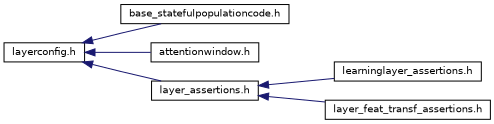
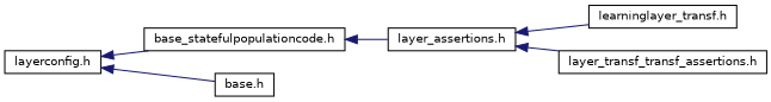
  digraph {
    rankdir=LR
    node [color=black fillcolor=white fontname=Helvetica fontsize=10 shape=record style=filled]
    edge [color=midnightblue dir=back fontname=Helvetica fontsize=10 labelfontname=Helvetica labelfontsize=10 style=solid]
    n1 [height=0.2 label="layerconfig.h" width=0.4]
    n2 [height=0.2 label="base_statefulpopulationcode.h" width=0.4]
-   n3 [height=0.2 label="attentionwindow.h" width=0.4]
+   n3 [height=0.2 label="base.h" width=0.4]
    n4 [height=0.2 label="layer_assertions.h" width=0.4]
-   n5 [height=0.2 label="learninglayer_assertions.h" width=0.4]
-   n6 [height=0.2 label="layer_feat_transf_assertions.h" width=0.4]
+   n5 [height=0.2 label="learninglayer_transf.h" width=0.4]
+   n6 [height=0.2 label="layer_transf_transf_assertions.h" width=0.4]
    n1 -> n2
    n1 -> n3
-   n1 -> n4
+   n2 -> n4
    n4 -> n5
    n4 -> n6
  }
